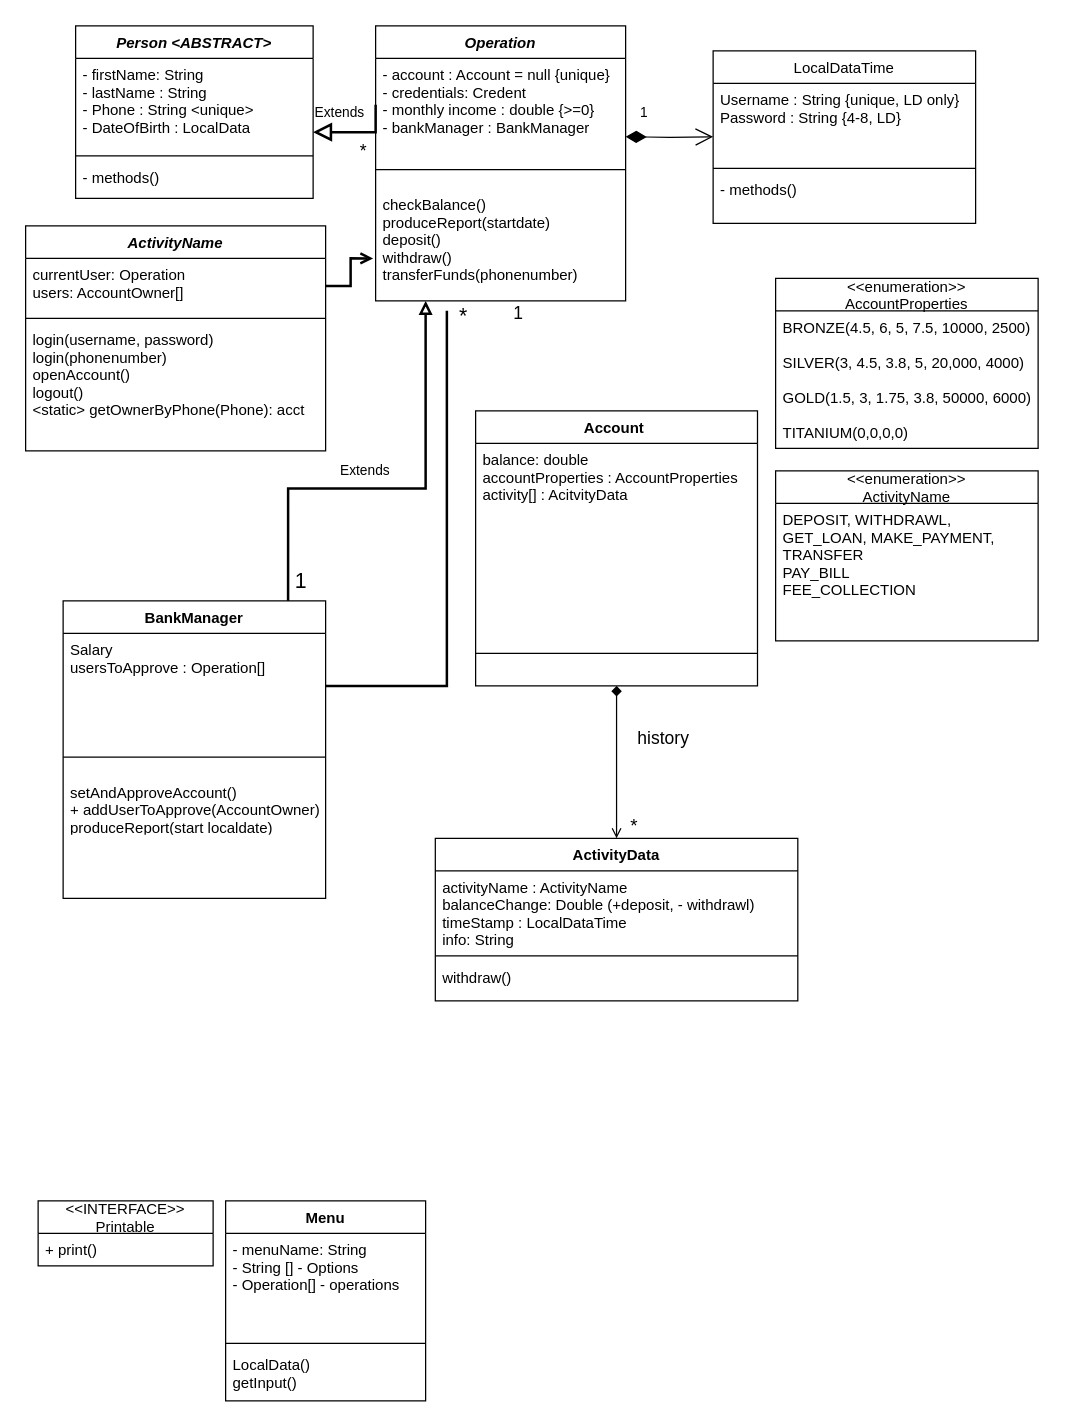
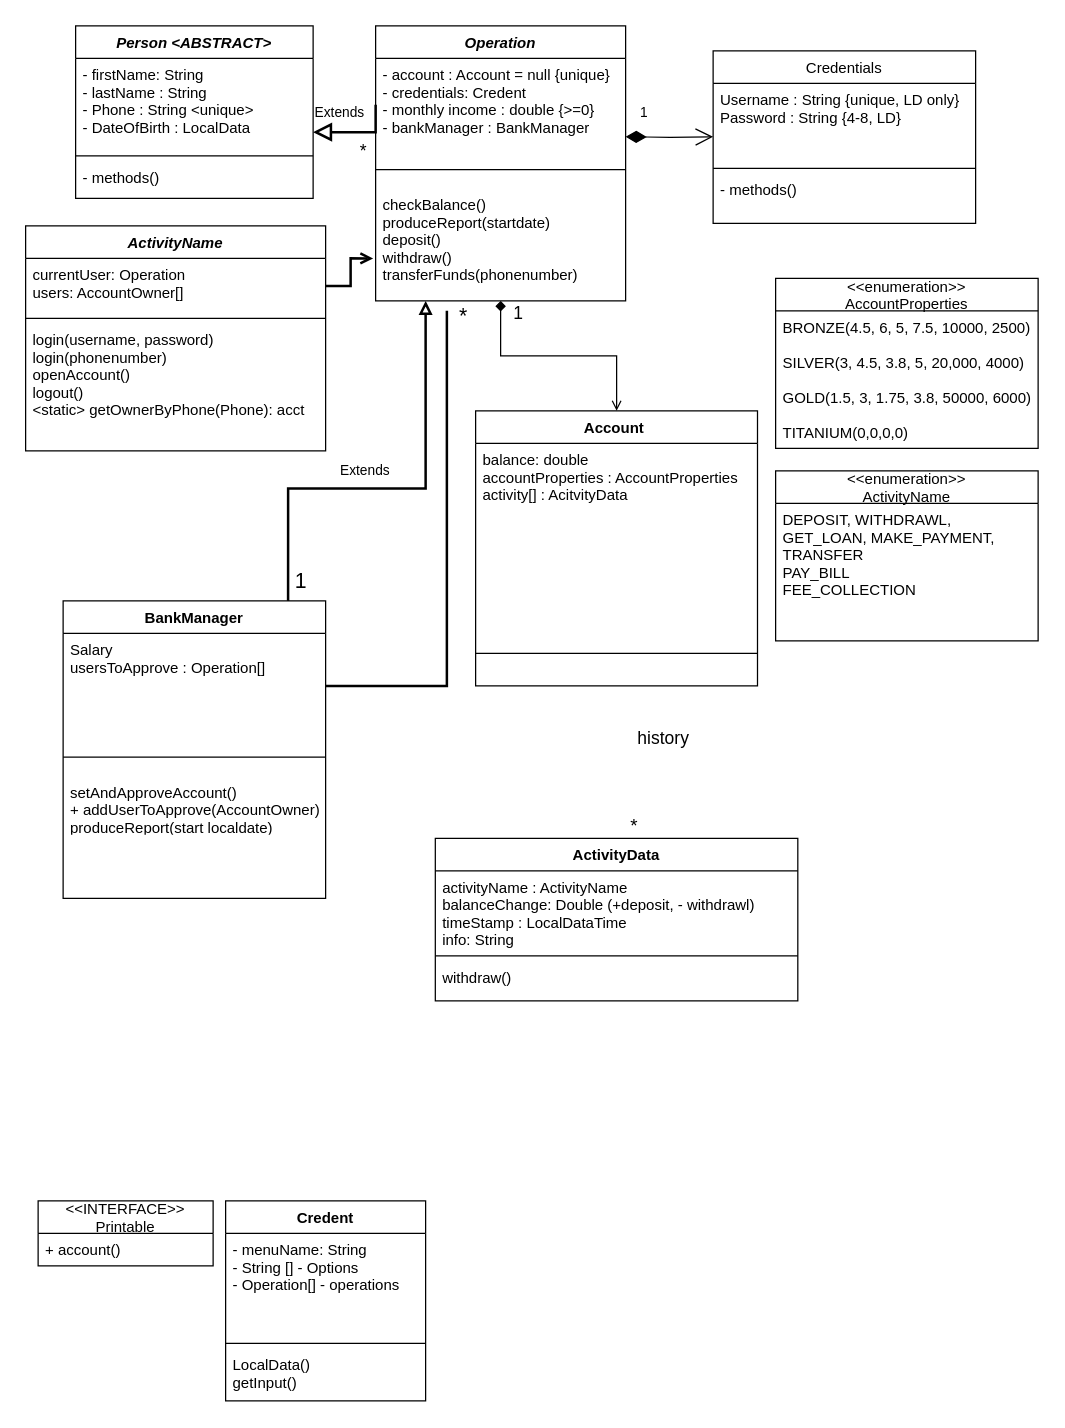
  <mxCell id="0" />
  <mxCell id="1" parent="0" />
+ <mxCell id="2" style="edgeStyle=orthogonalEdgeStyle;rounded=0;orthogonalLoop=1;jettySize=auto;html=1;fontSize=14;endArrow=open;endFill=0;startArrow=diamond;startFill=1;" edge="1" parent="1" source="3" target="7"><mxGeometry relative="1" as="geometry" /></mxCell>
  <mxCell id="3" value="Operation" style="swimlane;fontStyle=3;align=center;verticalAlign=top;childLayout=stackLayout;horizontal=1;startSize=26;horizontalStack=0;resizeParent=1;resizeLast=0;collapsible=1;marginBottom=0;rounded=0;shadow=0;strokeWidth=1;" parent="1" vertex="1"><mxGeometry x="300" y="20" width="200" height="220" as="geometry"><mxRectangle x="230" y="140" width="160" height="26" as="alternateBounds" /></mxGeometry></mxCell>
  <mxCell id="4" value="- account : Account = null {unique}&#10;- credentials: Credent                                           ials&#10;- monthly income : double {&gt;=0}&#10;- bankManager : BankManager" style="text;align=left;verticalAlign=top;spacingLeft=4;spacingRight=4;overflow=hidden;rotatable=0;points=[[0,0.5],[1,0.5]];portConstraint=eastwest;rounded=0;shadow=0;html=0;" parent="3" vertex="1"><mxGeometry y="26" width="200" height="74" as="geometry" /></mxCell>
  <mxCell id="5" value="" style="line;html=1;strokeWidth=1;align=left;verticalAlign=middle;spacingTop=-1;spacingLeft=3;spacingRight=3;rotatable=0;labelPosition=right;points=[];portConstraint=eastwest;" parent="3" vertex="1"><mxGeometry y="100" width="200" height="30" as="geometry" /></mxCell>
  <mxCell id="6" value="checkBalance()&#10;produceReport(startdate)&#10;deposit()&#10;withdraw()&#10;transferFunds(phonenumber)" style="text;align=left;verticalAlign=top;spacingLeft=4;spacingRight=4;overflow=hidden;rotatable=0;points=[[0,0.5],[1,0.5]];portConstraint=eastwest;rounded=0;shadow=0;html=0;" vertex="1" parent="3"><mxGeometry y="130" width="200" height="74" as="geometry" /></mxCell>
  <mxCell id="7" value="Account &#10;" style="swimlane;fontStyle=1;align=center;verticalAlign=top;childLayout=stackLayout;horizontal=1;startSize=26;horizontalStack=0;resizeParent=1;resizeLast=0;collapsible=1;marginBottom=0;rounded=0;shadow=0;strokeWidth=1;" parent="1" vertex="1"><mxGeometry x="380" y="328" width="225.5" height="220" as="geometry"><mxRectangle x="230" y="140" width="160" height="26" as="alternateBounds" /></mxGeometry></mxCell>
  <mxCell id="8" value="balance: double&#10;accountProperties : AccountProperties&#10;activity[] : AcitvityData" style="text;align=left;verticalAlign=top;spacingLeft=4;spacingRight=4;overflow=hidden;rotatable=0;points=[[0,0.5],[1,0.5]];portConstraint=eastwest;" parent="7" vertex="1"><mxGeometry y="26" width="225.5" height="144" as="geometry" /></mxCell>
  <mxCell id="9" value="" style="line;html=1;strokeWidth=1;align=left;verticalAlign=middle;spacingTop=-1;spacingLeft=3;spacingRight=3;rotatable=0;labelPosition=right;points=[];portConstraint=eastwest;" parent="7" vertex="1"><mxGeometry y="170" width="225.5" height="48" as="geometry" /></mxCell>
- <mxCell id="10" value="LocalDataTime" style="swimlane;fontStyle=0;align=center;verticalAlign=top;childLayout=stackLayout;horizontal=1;startSize=26;horizontalStack=0;resizeParent=1;resizeLast=0;collapsible=1;marginBottom=0;rounded=0;shadow=0;strokeWidth=1;" parent="1" vertex="1"><mxGeometry x="570" y="40" width="210" height="138" as="geometry"><mxRectangle x="130" y="380" width="160" height="26" as="alternateBounds" /></mxGeometry></mxCell>
+ <mxCell id="10" value="Credentials" style="swimlane;fontStyle=0;align=center;verticalAlign=top;childLayout=stackLayout;horizontal=1;startSize=26;horizontalStack=0;resizeParent=1;resizeLast=0;collapsible=1;marginBottom=0;rounded=0;shadow=0;strokeWidth=1;" parent="1" vertex="1"><mxGeometry x="570" y="40" width="210" height="138" as="geometry"><mxRectangle x="130" y="380" width="160" height="26" as="alternateBounds" /></mxGeometry></mxCell>
  <mxCell id="11" value="Username : String {unique, LD only}&#10;Password : String {4-8, LD}" style="text;align=left;verticalAlign=top;spacingLeft=4;spacingRight=4;overflow=hidden;rotatable=0;points=[[0,0.5],[1,0.5]];portConstraint=eastwest;rounded=0;shadow=0;html=0;" parent="10" vertex="1"><mxGeometry y="26" width="210" height="64" as="geometry" /></mxCell>
  <mxCell id="12" value="1" style="endArrow=open;html=1;endSize=12;startArrow=diamondThin;startSize=14;startFill=1;edgeStyle=orthogonalEdgeStyle;align=left;verticalAlign=bottom;rounded=0;entryX=0;entryY=0.668;entryDx=0;entryDy=0;entryPerimeter=0;" parent="10" target="11" edge="1"><mxGeometry x="-0.715" y="11" relative="1" as="geometry"><mxPoint x="-70" y="68.66" as="sourcePoint" /><mxPoint x="-30" y="90" as="targetPoint" /><mxPoint as="offset" /></mxGeometry></mxCell>
  <mxCell id="13" value="" style="line;html=1;strokeWidth=1;align=left;verticalAlign=middle;spacingTop=-1;spacingLeft=3;spacingRight=3;rotatable=0;labelPosition=right;points=[];portConstraint=eastwest;" parent="10" vertex="1"><mxGeometry y="90" width="210" height="8" as="geometry" /></mxCell>
  <mxCell id="14" value="- methods()&#10;" style="text;align=left;verticalAlign=top;spacingLeft=4;spacingRight=4;overflow=hidden;rotatable=0;points=[[0,0.5],[1,0.5]];portConstraint=eastwest;" parent="10" vertex="1"><mxGeometry y="98" width="210" height="26" as="geometry" /></mxCell>
  <mxCell id="15" value="Person &lt;ABSTRACT&gt;" style="swimlane;fontStyle=3;align=center;verticalAlign=top;childLayout=stackLayout;horizontal=1;startSize=26;horizontalStack=0;resizeParent=1;resizeLast=0;collapsible=1;marginBottom=0;rounded=0;shadow=0;strokeWidth=1;" parent="1" vertex="1"><mxGeometry x="60" y="20" width="190" height="138" as="geometry"><mxRectangle x="130" y="380" width="160" height="26" as="alternateBounds" /></mxGeometry></mxCell>
  <mxCell id="16" value="- firstName: String&#10;- lastName : String&#10;- Phone : String &lt;unique&gt;&#10;- DateOfBirth : LocalData                                                                                                                &#10;" style="text;align=left;verticalAlign=top;spacingLeft=4;spacingRight=4;overflow=hidden;rotatable=0;points=[[0,0.5],[1,0.5]];portConstraint=eastwest;rounded=0;shadow=0;html=0;" parent="15" vertex="1"><mxGeometry y="26" width="190" height="74" as="geometry" /></mxCell>
  <mxCell id="17" value="" style="line;html=1;strokeWidth=1;align=left;verticalAlign=middle;spacingTop=-1;spacingLeft=3;spacingRight=3;rotatable=0;labelPosition=right;points=[];portConstraint=eastwest;" parent="15" vertex="1"><mxGeometry y="100" width="190" height="8" as="geometry" /></mxCell>
  <mxCell id="18" value="- methods()&#10;" style="text;align=left;verticalAlign=top;spacingLeft=4;spacingRight=4;overflow=hidden;rotatable=0;points=[[0,0.5],[1,0.5]];portConstraint=eastwest;" parent="15" vertex="1"><mxGeometry y="108" width="190" height="26" as="geometry" /></mxCell>
  <mxCell id="19" value="" style="endArrow=block;endSize=10;endFill=0;shadow=0;strokeWidth=2;rounded=0;edgeStyle=elbowEdgeStyle;elbow=vertical;exitX=0;exitY=0.5;exitDx=0;exitDy=0;" parent="1" source="4" edge="1"><mxGeometry width="160" relative="1" as="geometry"><mxPoint x="295" y="110" as="sourcePoint" /><mxPoint x="250" y="105" as="targetPoint" /><Array as="points"><mxPoint x="270" y="105" /></Array></mxGeometry></mxCell>
  <mxCell id="20" value="Extends" style="edgeLabel;html=1;align=center;verticalAlign=middle;resizable=0;points=[];" parent="1" vertex="1" connectable="0"><mxGeometry x="270" y="88.997" as="geometry" /></mxCell>
  <mxCell id="21" value="ActivityData" style="swimlane;fontStyle=1;align=center;verticalAlign=top;childLayout=stackLayout;horizontal=1;startSize=26;horizontalStack=0;resizeParent=1;resizeParentMax=0;resizeLast=0;collapsible=1;marginBottom=0;" parent="1" vertex="1"><mxGeometry x="347.75" y="670" width="290" height="130" as="geometry" /></mxCell>
  <mxCell id="22" value="activityName : ActivityName&#10;balanceChange: Double (+deposit, - withdrawl)&#10;timeStamp : LocalDataTime&#10;info: String&#10;" style="text;strokeColor=none;fillColor=none;align=left;verticalAlign=top;spacingLeft=4;spacingRight=4;overflow=hidden;rotatable=0;points=[[0,0.5],[1,0.5]];portConstraint=eastwest;" parent="21" vertex="1"><mxGeometry y="26" width="290" height="64" as="geometry" /></mxCell>
  <mxCell id="23" value="" style="line;strokeWidth=1;fillColor=none;align=left;verticalAlign=middle;spacingTop=-1;spacingLeft=3;spacingRight=3;rotatable=0;labelPosition=right;points=[];portConstraint=eastwest;" parent="21" vertex="1"><mxGeometry y="90" width="290" height="8" as="geometry" /></mxCell>
  <mxCell id="24" value="withdraw()" style="text;strokeColor=none;fillColor=none;align=left;verticalAlign=top;spacingLeft=4;spacingRight=4;overflow=hidden;rotatable=0;points=[[0,0.5],[1,0.5]];portConstraint=eastwest;" parent="21" vertex="1"><mxGeometry y="98" width="290" height="32" as="geometry" /></mxCell>
- <mxCell id="25" style="edgeStyle=orthogonalEdgeStyle;rounded=0;orthogonalLoop=1;jettySize=auto;html=1;endArrow=open;endFill=0;strokeWidth=1;startArrow=diamond;startFill=1;exitX=0.5;exitY=1;exitDx=0;exitDy=0;entryX=0.5;entryY=0;entryDx=0;entryDy=0;" parent="1" target="21" edge="1" source="7"><mxGeometry relative="1" as="geometry"><mxPoint x="270" y="650" as="targetPoint" /><mxPoint x="260" y="690" as="sourcePoint" /></mxGeometry></mxCell>
  <mxCell id="26" value="&lt;font style=&quot;font-size: 15px&quot;&gt;*&lt;/font&gt;" style="edgeLabel;resizable=0;html=1;align=right;verticalAlign=bottom;" parent="1" connectable="0" vertex="1"><mxGeometry x="510.002" y="669.996" as="geometry" /></mxCell>
  <mxCell id="27" value="&lt;&lt;INTERFACE&gt;&gt;&#10;Printable" style="swimlane;fontStyle=0;childLayout=stackLayout;horizontal=1;startSize=26;fillColor=none;horizontalStack=0;resizeParent=1;resizeParentMax=0;resizeLast=0;collapsible=1;marginBottom=0;" parent="1" vertex="1"><mxGeometry x="30" y="960" width="140" height="52" as="geometry" /></mxCell>
- <mxCell id="28" value="+ print()" style="text;strokeColor=none;fillColor=none;align=left;verticalAlign=top;spacingLeft=4;spacingRight=4;overflow=hidden;rotatable=0;points=[[0,0.5],[1,0.5]];portConstraint=eastwest;" parent="27" vertex="1"><mxGeometry y="26" width="140" height="26" as="geometry" /></mxCell>
- <mxCell id="29" value="Menu" style="swimlane;fontStyle=1;align=center;verticalAlign=top;childLayout=stackLayout;horizontal=1;startSize=26;horizontalStack=0;resizeParent=1;resizeParentMax=0;resizeLast=0;collapsible=1;marginBottom=0;" parent="1" vertex="1"><mxGeometry x="180" y="960" width="160" height="160" as="geometry" /></mxCell>
+ <mxCell id="28" value="+ account()" style="text;strokeColor=none;fillColor=none;align=left;verticalAlign=top;spacingLeft=4;spacingRight=4;overflow=hidden;rotatable=0;points=[[0,0.5],[1,0.5]];portConstraint=eastwest;" parent="27" vertex="1"><mxGeometry y="26" width="140" height="26" as="geometry" /></mxCell>
+ <mxCell id="29" value="Credent" style="swimlane;fontStyle=1;align=center;verticalAlign=top;childLayout=stackLayout;horizontal=1;startSize=26;horizontalStack=0;resizeParent=1;resizeParentMax=0;resizeLast=0;collapsible=1;marginBottom=0;" parent="1" vertex="1"><mxGeometry x="180" y="960" width="160" height="160" as="geometry" /></mxCell>
  <mxCell id="30" value="- menuName: String&#10;- String [] - Options&#10;- Operation[] - operations&#10;&#10;" style="text;strokeColor=none;fillColor=none;align=left;verticalAlign=top;spacingLeft=4;spacingRight=4;overflow=hidden;rotatable=0;points=[[0,0.5],[1,0.5]];portConstraint=eastwest;" parent="29" vertex="1"><mxGeometry y="26" width="160" height="84" as="geometry" /></mxCell>
  <mxCell id="31" value="" style="line;strokeWidth=1;fillColor=none;align=left;verticalAlign=middle;spacingTop=-1;spacingLeft=3;spacingRight=3;rotatable=0;labelPosition=right;points=[];portConstraint=eastwest;" parent="29" vertex="1"><mxGeometry y="110" width="160" height="8" as="geometry" /></mxCell>
  <mxCell id="32" value="LocalData()&#10;getInput()" style="text;strokeColor=none;fillColor=none;align=left;verticalAlign=top;spacingLeft=4;spacingRight=4;overflow=hidden;rotatable=0;points=[[0,0.5],[1,0.5]];portConstraint=eastwest;" parent="29" vertex="1"><mxGeometry y="118" width="160" height="42" as="geometry" /></mxCell>
  <mxCell id="33" value="ActivityName" style="swimlane;fontStyle=3;align=center;verticalAlign=top;childLayout=stackLayout;horizontal=1;startSize=26;horizontalStack=0;resizeParent=1;resizeLast=0;collapsible=1;marginBottom=0;rounded=0;shadow=0;strokeWidth=1;" vertex="1" parent="1"><mxGeometry x="20" y="180" width="240" height="180" as="geometry"><mxRectangle x="130" y="380" width="160" height="26" as="alternateBounds" /></mxGeometry></mxCell>
  <mxCell id="34" value="currentUser: Operation&#10;users: AccountOwner[]" style="text;align=left;verticalAlign=top;spacingLeft=4;spacingRight=4;overflow=hidden;rotatable=0;points=[[0,0.5],[1,0.5]];portConstraint=eastwest;rounded=0;shadow=0;html=0;" vertex="1" parent="33"><mxGeometry y="26" width="240" height="44" as="geometry" /></mxCell>
  <mxCell id="35" value="" style="line;html=1;strokeWidth=1;align=left;verticalAlign=middle;spacingTop=-1;spacingLeft=3;spacingRight=3;rotatable=0;labelPosition=right;points=[];portConstraint=eastwest;" vertex="1" parent="33"><mxGeometry y="70" width="240" height="8" as="geometry" /></mxCell>
  <mxCell id="36" value="login(username, password)&#10;login(phonenumber)&#10;openAccount()&#10;logout()&#10;&lt;static&gt; getOwnerByPhone(Phone): acct&#10;" style="text;align=left;verticalAlign=top;spacingLeft=4;spacingRight=4;overflow=hidden;rotatable=0;points=[[0,0.5],[1,0.5]];portConstraint=eastwest;fontStyle=0" vertex="1" parent="33"><mxGeometry y="78" width="240" height="82" as="geometry" /></mxCell>
  <mxCell id="37" value="&lt;font style=&quot;font-size: 14px&quot;&gt;*&lt;/font&gt;" style="text;html=1;align=center;verticalAlign=middle;resizable=0;points=[];autosize=1;strokeColor=none;fillColor=none;" vertex="1" parent="1"><mxGeometry x="280" y="110" width="20" height="20" as="geometry" /></mxCell>
  <mxCell id="38" value="1" style="text;html=1;align=center;verticalAlign=middle;resizable=0;points=[];autosize=1;strokeColor=none;fillColor=none;fontSize=14;" vertex="1" parent="1"><mxGeometry x="404" y="240" width="20" height="20" as="geometry" /></mxCell>
  <mxCell id="39" value="&lt;&lt;enumeration&gt;&gt;&#10;AccountProperties" style="swimlane;fontStyle=0;childLayout=stackLayout;horizontal=1;startSize=26;fillColor=none;horizontalStack=0;resizeParent=1;resizeParentMax=0;resizeLast=0;collapsible=1;marginBottom=0;" vertex="1" parent="1"><mxGeometry x="620" y="222" width="210" height="136" as="geometry" /></mxCell>
  <mxCell id="40" value="BRONZE(4.5, 6, 5, 7.5, 10000, 2500)&#10;&#10;SILVER(3, 4.5, 3.8, 5, 20,000, 4000)&#10;&#10;GOLD(1.5, 3, 1.75, 3.8, 50000, 6000)&#10;&#10;TITANIUM(0,0,0,0)&#10;" style="text;strokeColor=none;fillColor=none;align=left;verticalAlign=top;spacingLeft=4;spacingRight=4;overflow=hidden;rotatable=0;points=[[0,0.5],[1,0.5]];portConstraint=eastwest;" vertex="1" parent="39"><mxGeometry y="26" width="210" height="110" as="geometry" /></mxCell>
  <mxCell id="41" value="history" style="text;html=1;align=center;verticalAlign=middle;resizable=0;points=[];autosize=1;strokeColor=none;fillColor=none;fontSize=14;" vertex="1" parent="1"><mxGeometry x="500" y="580" width="60" height="20" as="geometry" /></mxCell>
  <mxCell id="42" value="&lt;&lt;enumeration&gt;&gt;&#10;ActivityName" style="swimlane;fontStyle=0;childLayout=stackLayout;horizontal=1;startSize=26;fillColor=none;horizontalStack=0;resizeParent=1;resizeParentMax=0;resizeLast=0;collapsible=1;marginBottom=0;" vertex="1" parent="1"><mxGeometry x="620" y="376" width="210" height="136" as="geometry" /></mxCell>
  <mxCell id="43" value="DEPOSIT, WITHDRAWL,&#10;GET_LOAN, MAKE_PAYMENT,&#10;TRANSFER&#10;PAY_BILL&#10;FEE_COLLECTION&#10;" style="text;strokeColor=none;fillColor=none;align=left;verticalAlign=top;spacingLeft=4;spacingRight=4;overflow=hidden;rotatable=0;points=[[0,0.5],[1,0.5]];portConstraint=eastwest;" vertex="1" parent="42"><mxGeometry y="26" width="210" height="110" as="geometry" /></mxCell>
  <mxCell id="44" style="edgeStyle=orthogonalEdgeStyle;rounded=0;orthogonalLoop=1;jettySize=auto;html=1;exitX=0.857;exitY=0;exitDx=0;exitDy=0;fontSize=14;startArrow=none;startFill=0;endArrow=block;endFill=0;strokeWidth=2;exitPerimeter=0;" edge="1" parent="1" source="46"><mxGeometry relative="1" as="geometry"><mxPoint x="230" y="378" as="sourcePoint" /><mxPoint x="340" y="240" as="targetPoint" /><Array as="points"><mxPoint x="230" y="390" /><mxPoint x="340" y="390" /></Array></mxGeometry></mxCell>
  <mxCell id="45" style="edgeStyle=orthogonalEdgeStyle;rounded=0;orthogonalLoop=1;jettySize=auto;html=1;exitX=1;exitY=0.5;exitDx=0;exitDy=0;fontSize=14;startArrow=none;startFill=0;endArrow=open;endFill=0;strokeWidth=2;entryX=-0.01;entryY=0.757;entryDx=0;entryDy=0;entryPerimeter=0;" edge="1" parent="1" source="34" target="6"><mxGeometry relative="1" as="geometry"><mxPoint x="310" y="190" as="targetPoint" /></mxGeometry></mxCell>
  <mxCell id="46" value="BankManager" style="swimlane;fontStyle=1;align=center;verticalAlign=top;childLayout=stackLayout;horizontal=1;startSize=26;horizontalStack=0;resizeParent=1;resizeLast=0;collapsible=1;marginBottom=0;rounded=0;shadow=0;strokeWidth=1;" vertex="1" parent="1"><mxGeometry x="50" y="480" width="210" height="238" as="geometry"><mxRectangle x="230" y="140" width="160" height="26" as="alternateBounds" /></mxGeometry></mxCell>
  <mxCell id="47" value="Salary&#10;usersToApprove : Operation[]&#10;&#10;&#10;&#10;" style="text;align=left;verticalAlign=top;spacingLeft=4;spacingRight=4;overflow=hidden;rotatable=0;points=[[0,0.5],[1,0.5]];portConstraint=eastwest;rounded=0;shadow=0;html=0;" vertex="1" parent="46"><mxGeometry y="26" width="210" height="84" as="geometry" /></mxCell>
  <mxCell id="48" value="" style="line;html=1;strokeWidth=1;align=left;verticalAlign=middle;spacingTop=-1;spacingLeft=3;spacingRight=3;rotatable=0;labelPosition=right;points=[];portConstraint=eastwest;" vertex="1" parent="46"><mxGeometry y="110" width="210" height="30" as="geometry" /></mxCell>
  <mxCell id="49" value="setAndApproveAccount()&#10;+ addUserToApprove(AccountOwner)&#10;produceReport(start localdate)&#10;&#10;" style="text;align=left;verticalAlign=top;spacingLeft=4;spacingRight=4;overflow=hidden;rotatable=0;points=[[0,0.5],[1,0.5]];portConstraint=eastwest;" vertex="1" parent="46"><mxGeometry y="140" width="210" height="42" as="geometry" /></mxCell>
  <mxCell id="50" value="&lt;span style=&quot;color: rgb(0, 0, 0); font-family: helvetica; font-size: 11px; font-style: normal; font-weight: 400; letter-spacing: normal; text-align: center; text-indent: 0px; text-transform: none; word-spacing: 0px; background-color: rgb(255, 255, 255); display: inline; float: none;&quot;&gt;Extends&lt;/span&gt;" style="text;whiteSpace=wrap;html=1;fontSize=14;" vertex="1" parent="1"><mxGeometry x="270" y="360" width="70" height="30" as="geometry" /></mxCell>
  <mxCell id="51" style="edgeStyle=orthogonalEdgeStyle;rounded=0;orthogonalLoop=1;jettySize=auto;html=1;fontSize=14;startArrow=none;startFill=0;endArrow=none;endFill=0;strokeWidth=2;entryX=-0.15;entryY=0.333;entryDx=0;entryDy=0;entryPerimeter=0;" edge="1" parent="1" source="47" target="53"><mxGeometry relative="1" as="geometry"><mxPoint x="360" y="230" as="targetPoint" /></mxGeometry></mxCell>
  <mxCell id="52" value="1" style="text;html=1;align=center;verticalAlign=middle;resizable=0;points=[];autosize=1;strokeColor=none;fillColor=none;fontSize=17;" vertex="1" parent="1"><mxGeometry x="230" y="450" width="20" height="30" as="geometry" /></mxCell>
  <mxCell id="53" value="*" style="text;html=1;align=center;verticalAlign=middle;resizable=0;points=[];autosize=1;strokeColor=none;fillColor=none;fontSize=17;" vertex="1" parent="1"><mxGeometry x="360" y="238" width="20" height="30" as="geometry" /></mxCell>
